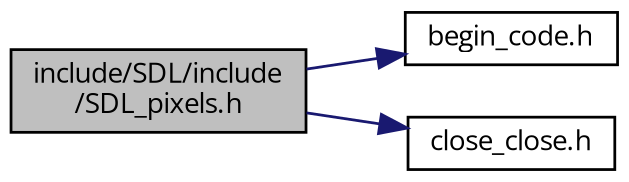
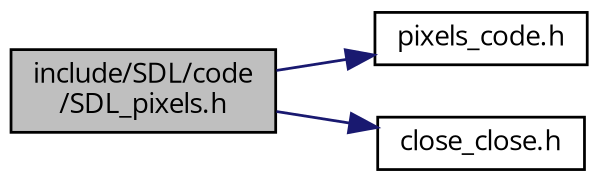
  digraph {
    fontname="Open Sans"
    rankdir=LR
    node [color=black fillcolor=white fontname="Open Sans" fontsize=10 shape=record style=filled]
    edge [color=midnightblue fontname="Open Sans" fontsize=10 labelfontname=Helvetica labelfontsize=10 style=solid]
-   n1 [fillcolor=grey75 fontcolor=black height=0.2 label="include/SDL/include\l/SDL_pixels.h" width=0.4]
-   n2 [height=0.2 label="begin_code.h" width=0.4]
+   n1 [fillcolor=grey75 fontcolor=black height=0.2 label="include/SDL/code\l/SDL_pixels.h" width=0.4]
+   n2 [height=0.2 label="pixels_code.h" width=0.4]
    n3 [height=0.2 label="close_close.h" width=0.4]
    n1 -> n2
    n1 -> n3
  }
